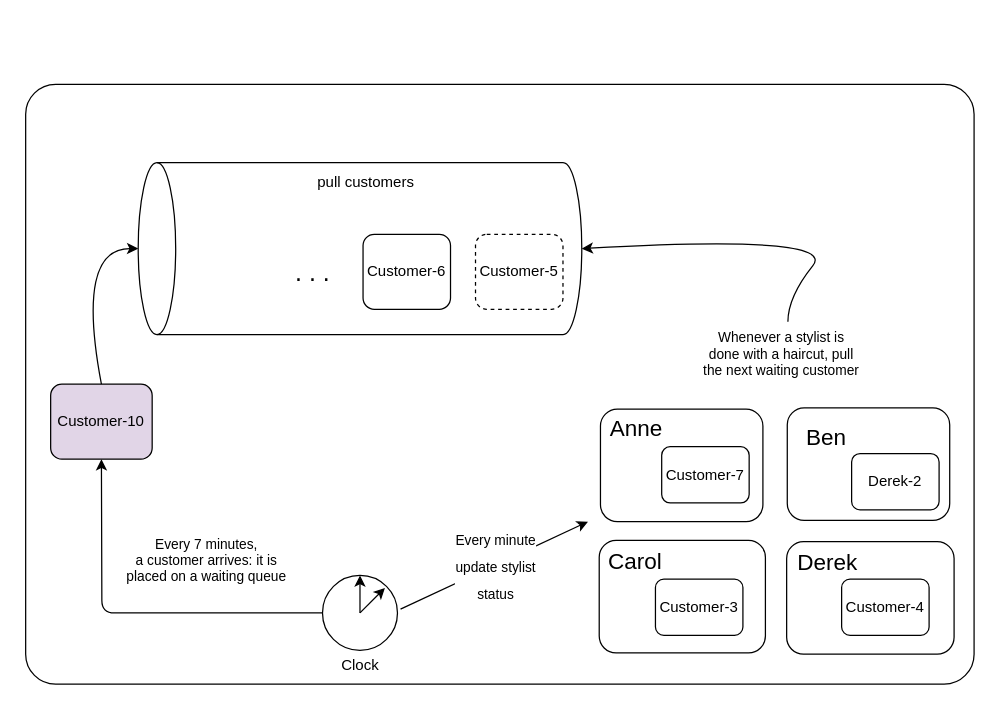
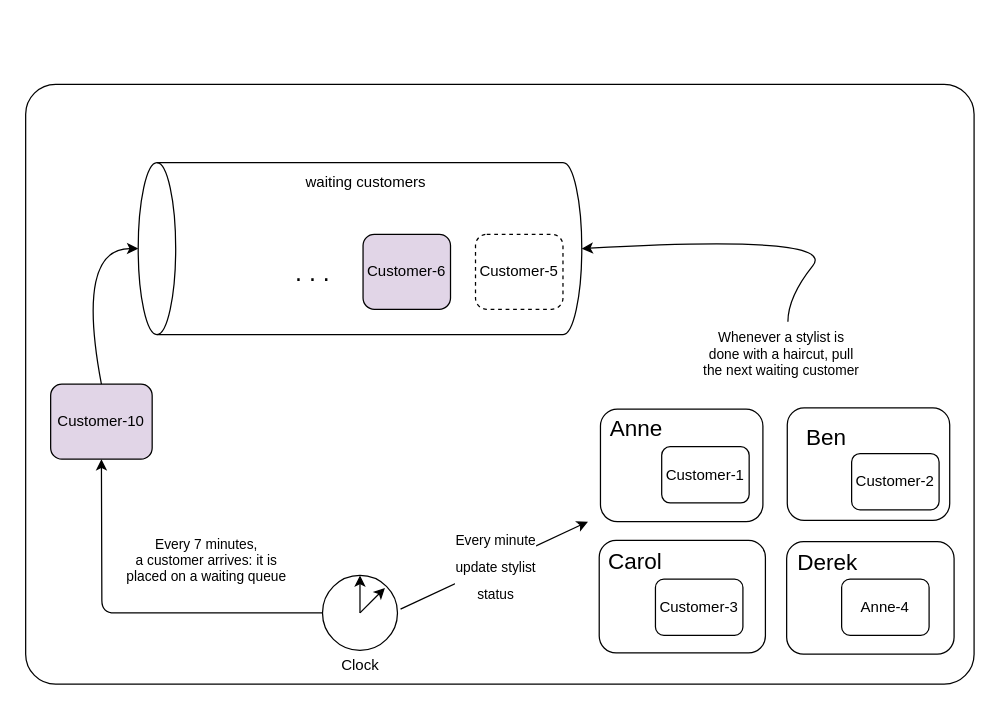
  <mxCell id="0" />
  <mxCell id="1" parent="0" />
  <mxCell id="2" value="" style="rounded=1;whiteSpace=wrap;html=1;align=center;arcSize=5;" vertex="1" parent="1"><mxGeometry x="20" y="67" width="759" height="480" as="geometry" /></mxCell>
  <mxCell id="3" value="" style="group" vertex="1" connectable="0" parent="1"><mxGeometry x="257.55" y="460" width="60" height="87" as="geometry" /></mxCell>
  <mxCell id="4" value="" style="group" vertex="1" connectable="0" parent="3"><mxGeometry width="60" height="70" as="geometry" /></mxCell>
  <mxCell id="5" value="" style="ellipse;whiteSpace=wrap;html=1;aspect=fixed;" vertex="1" parent="4"><mxGeometry width="60" height="60" as="geometry" /></mxCell>
  <mxCell id="6" value="" style="endArrow=classic;html=1;" edge="1" parent="4"><mxGeometry width="50" height="50" relative="1" as="geometry"><mxPoint x="30" y="30" as="sourcePoint" /><mxPoint x="50" y="10" as="targetPoint" /></mxGeometry></mxCell>
  <mxCell id="7" value="" style="endArrow=classic;html=1;entryX=0.5;entryY=0;entryDx=0;entryDy=0;" edge="1" parent="4" target="5"><mxGeometry width="50" height="50" relative="1" as="geometry"><mxPoint x="30" y="30" as="sourcePoint" /><mxPoint x="60" y="20" as="targetPoint" /></mxGeometry></mxCell>
  <mxCell id="8" value="Clock" style="text;html=1;strokeColor=none;fillColor=none;align=center;verticalAlign=middle;whiteSpace=wrap;rounded=0;" vertex="1" parent="3"><mxGeometry y="57" width="60" height="30" as="geometry" /></mxCell>
  <mxCell id="9" value="" style="shape=cylinder3;whiteSpace=wrap;html=1;boundedLbl=1;backgroundOutline=1;size=15;rotation=-90;" vertex="1" parent="1"><mxGeometry x="218.76" y="20.98" width="137.58" height="354.99" as="geometry" /></mxCell>
- <mxCell id="10" value="pull customers" style="text;html=1;strokeColor=none;fillColor=none;align=center;verticalAlign=middle;whiteSpace=wrap;rounded=0;" vertex="1" parent="1"><mxGeometry x="214.461" y="128.5" width="156.579" height="35" as="geometry" /></mxCell>
+ <mxCell id="10" value="waiting customers" style="text;html=1;strokeColor=none;fillColor=none;align=center;verticalAlign=middle;whiteSpace=wrap;rounded=0;" vertex="1" parent="1"><mxGeometry x="214.461" y="128.5" width="156.579" height="35" as="geometry" /></mxCell>
  <mxCell id="11" value="Customer-5" style="rounded=1;whiteSpace=wrap;html=1;dashed=1;" vertex="1" parent="1"><mxGeometry x="380" y="187" width="70" height="60" as="geometry" /></mxCell>
- <mxCell id="12" value="Customer-6" style="rounded=1;whiteSpace=wrap;html=1;" vertex="1" parent="1"><mxGeometry x="290" y="187" width="70" height="60" as="geometry" /></mxCell>
+ <mxCell id="12" value="Customer-6" style="rounded=1;whiteSpace=wrap;html=1;fillColor=#e1d5e7;" vertex="1" parent="1"><mxGeometry x="290" y="187" width="70" height="60" as="geometry" /></mxCell>
  <mxCell id="13" value="&lt;font style=&quot;font-size: 20px;&quot;&gt;. . .&lt;/font&gt;" style="text;html=1;strokeColor=none;fillColor=none;align=center;verticalAlign=middle;whiteSpace=wrap;rounded=0;strokeWidth=6;" vertex="1" parent="1"><mxGeometry x="220" y="202" width="60" height="30" as="geometry" /></mxCell>
  <mxCell id="14" value="" style="group" vertex="1" connectable="0" parent="1"><mxGeometry x="629" y="433" width="134" height="90" as="geometry" /></mxCell>
  <mxCell id="15" value="" style="rounded=1;whiteSpace=wrap;html=1;strokeWidth=1;fontSize=20;" vertex="1" parent="14"><mxGeometry width="134" height="90" as="geometry" /></mxCell>
  <mxCell id="16" value="&lt;font style=&quot;font-size: 18px;&quot;&gt;Derek&lt;/font&gt;" style="text;html=1;strokeColor=none;fillColor=none;align=center;verticalAlign=middle;whiteSpace=wrap;rounded=0;" vertex="1" parent="14"><mxGeometry x="3" y="2" width="60" height="30" as="geometry" /></mxCell>
- <mxCell id="17" value="Customer-4" style="rounded=1;whiteSpace=wrap;html=1;" vertex="1" parent="14"><mxGeometry x="44" y="30" width="70" height="45" as="geometry" /></mxCell>
+ <mxCell id="17" value="Anne-4" style="rounded=1;whiteSpace=wrap;html=1;" vertex="1" parent="14"><mxGeometry x="44" y="30" width="70" height="45" as="geometry" /></mxCell>
  <mxCell id="18" value="" style="group" vertex="1" connectable="0" parent="1"><mxGeometry x="478" y="432" width="134" height="90" as="geometry" /></mxCell>
  <mxCell id="19" value="" style="rounded=1;whiteSpace=wrap;html=1;strokeWidth=1;fontSize=20;" vertex="1" parent="18"><mxGeometry x="1" width="133" height="90" as="geometry" /></mxCell>
  <mxCell id="20" value="&lt;font style=&quot;font-size: 18px;&quot;&gt;Carol&lt;/font&gt;" style="text;html=1;strokeColor=none;fillColor=none;align=center;verticalAlign=middle;whiteSpace=wrap;rounded=0;" vertex="1" parent="18"><mxGeometry y="2" width="60" height="30" as="geometry" /></mxCell>
  <mxCell id="21" value="Customer-3" style="rounded=1;whiteSpace=wrap;html=1;" vertex="1" parent="18"><mxGeometry x="46" y="31" width="70" height="45" as="geometry" /></mxCell>
  <mxCell id="22" value="" style="group" vertex="1" connectable="0" parent="1"><mxGeometry x="479" y="327" width="131" height="90" as="geometry" /></mxCell>
  <mxCell id="23" value="" style="rounded=1;whiteSpace=wrap;html=1;strokeWidth=1;fontSize=20;" vertex="1" parent="22"><mxGeometry x="1" width="130" height="90" as="geometry" /></mxCell>
  <mxCell id="24" value="&lt;font style=&quot;font-size: 18px;&quot;&gt;Anne&lt;/font&gt;" style="text;html=1;strokeColor=none;fillColor=none;align=center;verticalAlign=middle;whiteSpace=wrap;rounded=0;" vertex="1" parent="22"><mxGeometry y="1" width="60" height="30" as="geometry" /></mxCell>
- <mxCell id="25" value="Customer-7" style="rounded=1;whiteSpace=wrap;html=1;" vertex="1" parent="22"><mxGeometry x="50" y="30" width="70" height="45" as="geometry" /></mxCell>
+ <mxCell id="25" value="Customer-1" style="rounded=1;whiteSpace=wrap;html=1;" vertex="1" parent="22"><mxGeometry x="50" y="30" width="70" height="45" as="geometry" /></mxCell>
  <mxCell id="26" value="" style="group" vertex="1" connectable="0" parent="1"><mxGeometry x="629.5" y="326" width="130" height="90" as="geometry" /></mxCell>
  <mxCell id="27" value="" style="rounded=1;whiteSpace=wrap;html=1;strokeWidth=1;fontSize=20;" vertex="1" parent="26"><mxGeometry width="130" height="90" as="geometry" /></mxCell>
  <mxCell id="28" value="&lt;font style=&quot;font-size: 18px;&quot;&gt;Ben&lt;/font&gt;" style="text;html=1;strokeColor=none;fillColor=none;align=center;verticalAlign=middle;whiteSpace=wrap;rounded=0;" vertex="1" parent="26"><mxGeometry x="8.5" y="8.5" width="45.5" height="31.5" as="geometry" /></mxCell>
- <mxCell id="29" value="Derek-2" style="rounded=1;whiteSpace=wrap;html=1;" vertex="1" parent="26"><mxGeometry x="51.5" y="36.5" width="70" height="45" as="geometry" /></mxCell>
+ <mxCell id="29" value="Customer-2" style="rounded=1;whiteSpace=wrap;html=1;" vertex="1" parent="26"><mxGeometry x="51.5" y="36.5" width="70" height="45" as="geometry" /></mxCell>
  <mxCell id="30" value="" style="endArrow=classic;html=1;fontSize=18;" edge="1" parent="1"><mxGeometry relative="1" as="geometry"><mxPoint x="320" y="487" as="sourcePoint" /><mxPoint x="470" y="417" as="targetPoint" /></mxGeometry></mxCell>
  <mxCell id="31" value="&lt;font style=&quot;font-size: 11px;&quot;&gt;Every minute&lt;br&gt;update stylist&lt;br&gt;status&lt;/font&gt;" style="edgeLabel;resizable=0;html=1;align=center;verticalAlign=middle;strokeWidth=1;fontSize=18;" connectable="0" vertex="1" parent="30"><mxGeometry relative="1" as="geometry" /></mxCell>
  <mxCell id="32" value="" style="curved=1;endArrow=classic;html=1;fontSize=11;entryX=0.5;entryY=1;entryDx=0;entryDy=0;entryPerimeter=0;" edge="1" parent="1" target="9"><mxGeometry width="50" height="50" relative="1" as="geometry"><mxPoint x="630" y="257" as="sourcePoint" /><mxPoint x="440" y="337" as="targetPoint" /><Array as="points"><mxPoint x="630" y="237" /><mxPoint x="670" y="187" /></Array></mxGeometry></mxCell>
  <mxCell id="33" value="Whenever a stylist is done with a haircut, pull the next waiting customer" style="text;html=1;strokeColor=none;fillColor=none;align=center;verticalAlign=middle;whiteSpace=wrap;rounded=0;strokeWidth=1;fontSize=11;" vertex="1" parent="1"><mxGeometry x="560" y="268" width="130" height="30" as="geometry" /></mxCell>
  <mxCell id="34" value="Customer-10" style="rounded=1;whiteSpace=wrap;html=1;fillColor=#e1d5e7;" vertex="1" parent="1"><mxGeometry x="40" y="307" width="81.24" height="60" as="geometry" /></mxCell>
  <mxCell id="35" value="" style="endArrow=classic;html=1;fontSize=11;entryX=0.5;entryY=1;entryDx=0;entryDy=0;exitX=0;exitY=0.5;exitDx=0;exitDy=0;" edge="1" parent="1" source="5" target="34"><mxGeometry relative="1" as="geometry"><mxPoint x="260" y="477" as="sourcePoint" /><mxPoint x="470" y="407" as="targetPoint" /><Array as="points"><mxPoint x="81" y="490" /></Array></mxGeometry></mxCell>
  <mxCell id="36" value="Every 7 minutes,&lt;br&gt;a customer arrives: it is placed on a waiting queue" style="text;html=1;strokeColor=none;fillColor=none;align=center;verticalAlign=middle;whiteSpace=wrap;rounded=0;strokeWidth=1;fontSize=11;" vertex="1" parent="1"><mxGeometry x="100" y="433" width="130" height="30" as="geometry" /></mxCell>
  <mxCell id="37" value="" style="curved=1;endArrow=classic;html=1;fontSize=11;entryX=0.5;entryY=0;entryDx=0;entryDy=0;entryPerimeter=0;exitX=0.5;exitY=0;exitDx=0;exitDy=0;" edge="1" parent="1" source="34" target="9"><mxGeometry width="50" height="50" relative="1" as="geometry"><mxPoint x="290" y="387" as="sourcePoint" /><mxPoint x="340" y="337" as="targetPoint" /><Array as="points"><mxPoint x="60" y="198" /></Array></mxGeometry></mxCell>
